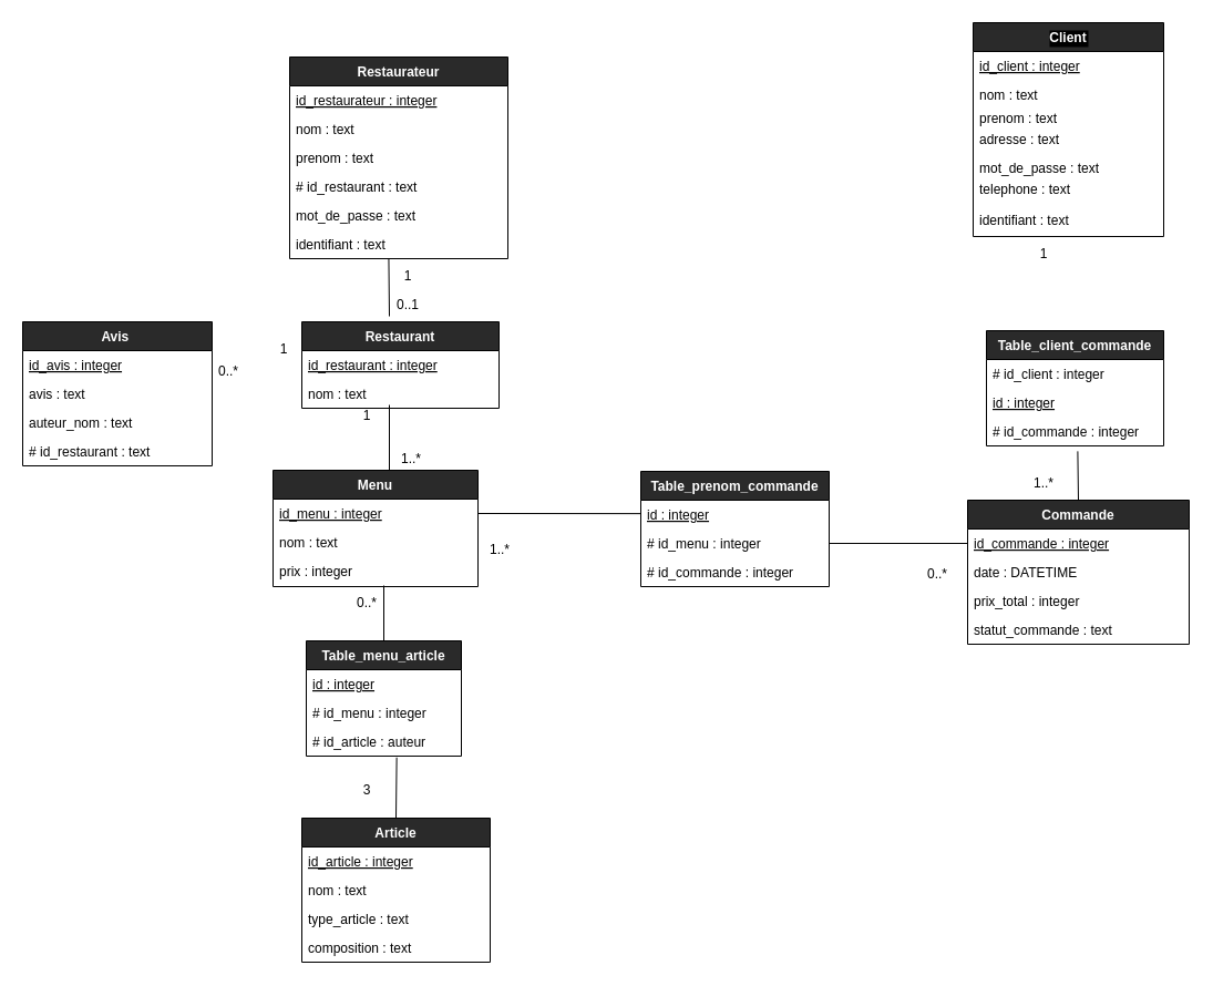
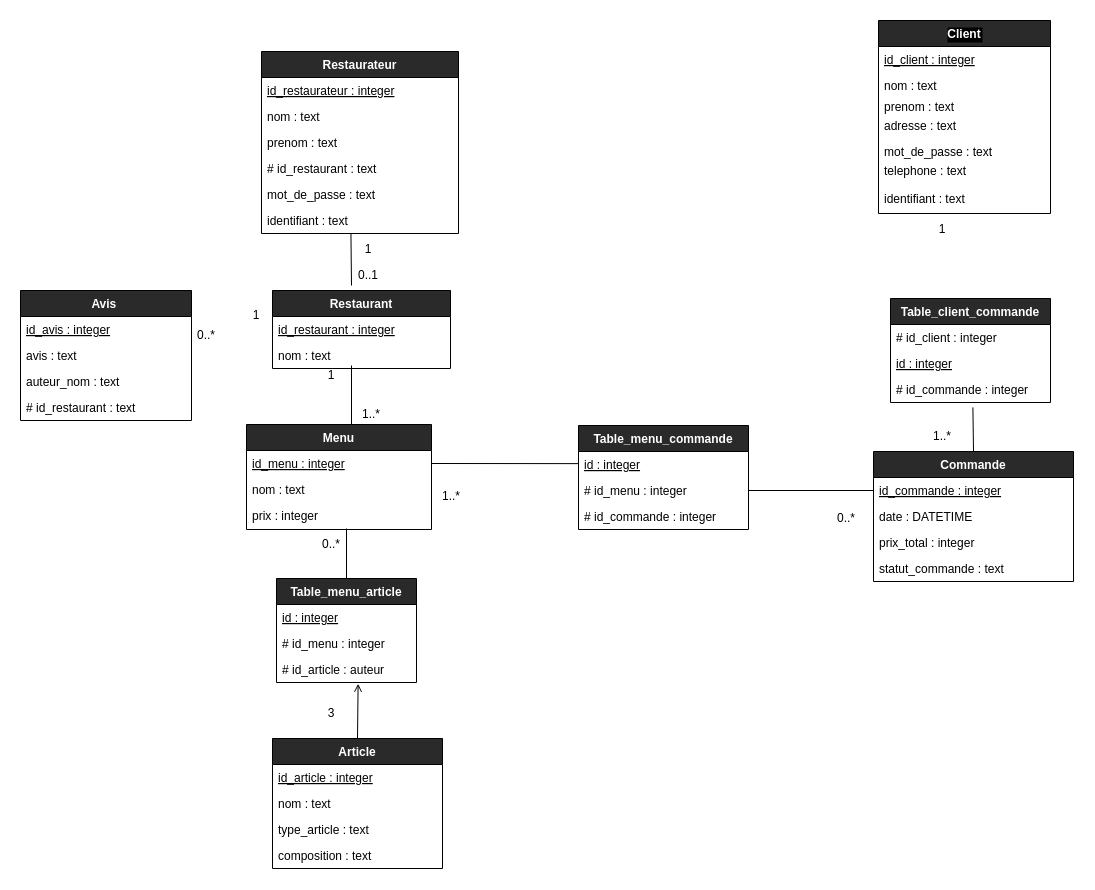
  <mxCell id="0" />
  <mxCell id="1" parent="0" />
  <mxCell id="2" value="&lt;font color=&quot;#000000&quot;&gt;0..1&lt;/font&gt;" style="text;html=1;strokeColor=none;fillColor=none;align=center;verticalAlign=middle;whiteSpace=wrap;rounded=1;" parent="1" vertex="1"><mxGeometry x="348" y="265" width="40" height="20" as="geometry" /></mxCell>
  <mxCell id="3" value="&lt;font color=&quot;#000000&quot;&gt;1&lt;/font&gt;" style="text;html=1;strokeColor=none;fillColor=none;align=center;verticalAlign=middle;whiteSpace=wrap;rounded=1;arcSize=0;" parent="1" vertex="1"><mxGeometry x="922" y="219" width="40" height="20" as="geometry" /></mxCell>
  <mxCell id="4" value="&lt;font color=&quot;#000000&quot;&gt;1..*&lt;/font&gt;" style="text;html=1;strokeColor=none;fillColor=none;align=center;verticalAlign=middle;whiteSpace=wrap;rounded=1;arcSize=0;" parent="1" vertex="1"><mxGeometry x="922" y="426" width="40" height="20" as="geometry" /></mxCell>
  <mxCell id="5" value="&lt;font color=&quot;#000000&quot;&gt;1&lt;/font&gt;" style="text;html=1;strokeColor=none;fillColor=none;align=center;verticalAlign=middle;whiteSpace=wrap;rounded=1;" parent="1" vertex="1"><mxGeometry x="348" y="239" width="40" height="20" as="geometry" /></mxCell>
  <mxCell id="6" style="edgeStyle=orthogonalEdgeStyle;curved=0;sketch=0;orthogonalLoop=1;jettySize=auto;html=1;exitX=0.5;exitY=1;exitDx=0;exitDy=0;" parent="1" source="5" target="5" edge="1"><mxGeometry relative="1" as="geometry" /></mxCell>
  <mxCell id="7" style="edgeStyle=orthogonalEdgeStyle;curved=0;sketch=0;orthogonalLoop=1;jettySize=auto;html=1;exitX=0.5;exitY=1;exitDx=0;exitDy=0;" parent="1" edge="1"><mxGeometry relative="1" as="geometry"><mxPoint x="371" y="520" as="sourcePoint" /><mxPoint x="371" y="520" as="targetPoint" /></mxGeometry></mxCell>
  <mxCell id="8" value="Restaurateur" style="swimlane;fontStyle=1;childLayout=stackLayout;horizontal=1;startSize=26;horizontalStack=0;resizeParent=1;resizeParentMax=0;resizeLast=0;collapsible=1;marginBottom=0;rounded=0;shadow=0;glass=0;sketch=0;fillColor=#2a2a2a;fontColor=#FFFFFF;" parent="1" vertex="1"><mxGeometry x="261" y="51" width="197" height="182" as="geometry" /></mxCell>
  <mxCell id="9" value="id_restaurateur : integer" style="text;strokeColor=none;fillColor=none;align=left;verticalAlign=top;spacingLeft=4;spacingRight=4;overflow=hidden;rotatable=0;points=[[0,0.5],[1,0.5]];portConstraint=eastwest;fontStyle=4;fontColor=#000000;" parent="8" vertex="1"><mxGeometry y="26" width="197" height="26" as="geometry" /></mxCell>
  <mxCell id="10" value="nom : text" style="text;strokeColor=none;fillColor=none;align=left;verticalAlign=top;spacingLeft=4;spacingRight=4;overflow=hidden;rotatable=0;points=[[0,0.5],[1,0.5]];portConstraint=eastwest;fontColor=#000000;" parent="8" vertex="1"><mxGeometry y="52" width="197" height="26" as="geometry" /></mxCell>
  <mxCell id="11" value="prenom : text&#10;" style="text;strokeColor=none;fillColor=none;align=left;verticalAlign=top;spacingLeft=4;spacingRight=4;overflow=hidden;rotatable=0;points=[[0,0.5],[1,0.5]];portConstraint=eastwest;fontColor=#000000;" parent="8" vertex="1"><mxGeometry y="78" width="197" height="26" as="geometry" /></mxCell>
  <mxCell id="12" value="# id_restaurant : text" style="text;strokeColor=none;fillColor=none;align=left;verticalAlign=top;spacingLeft=4;spacingRight=4;overflow=hidden;rotatable=0;points=[[0,0.5],[1,0.5]];portConstraint=eastwest;labelBackgroundColor=#ffffff;fontColor=#000000;" parent="8" vertex="1"><mxGeometry y="104" width="197" height="26" as="geometry" /></mxCell>
  <mxCell id="13" value="mot_de_passe : text" style="text;strokeColor=none;fillColor=none;align=left;verticalAlign=top;spacingLeft=4;spacingRight=4;overflow=hidden;rotatable=0;points=[[0,0.5],[1,0.5]];portConstraint=eastwest;labelBackgroundColor=#ffffff;fontColor=#000000;" parent="8" vertex="1"><mxGeometry y="130" width="197" height="26" as="geometry" /></mxCell>
  <mxCell id="14" value="identifiant : text" style="text;strokeColor=none;fillColor=none;align=left;verticalAlign=top;spacingLeft=4;spacingRight=4;overflow=hidden;rotatable=0;points=[[0,0.5],[1,0.5]];portConstraint=eastwest;labelBackgroundColor=#ffffff;fontColor=#000000;" parent="8" vertex="1"><mxGeometry y="156" width="197" height="26" as="geometry" /></mxCell>
  <mxCell id="15" value="Restaurant" style="swimlane;fontStyle=1;childLayout=stackLayout;horizontal=1;startSize=26;horizontalStack=0;resizeParent=1;resizeParentMax=0;resizeLast=0;collapsible=1;marginBottom=0;rounded=0;shadow=0;glass=0;sketch=0;fillColor=#2a2a2a;fontColor=#FFFFFF;" parent="1" vertex="1"><mxGeometry x="272" y="290" width="178" height="78" as="geometry" /></mxCell>
  <mxCell id="16" value="id_restaurant : integer" style="text;strokeColor=none;fillColor=none;align=left;verticalAlign=top;spacingLeft=4;spacingRight=4;overflow=hidden;rotatable=0;points=[[0,0.5],[1,0.5]];portConstraint=eastwest;fontStyle=4;fontColor=#000000;" parent="15" vertex="1"><mxGeometry y="26" width="178" height="26" as="geometry" /></mxCell>
  <mxCell id="17" value="nom : text" style="text;strokeColor=none;fillColor=none;align=left;verticalAlign=top;spacingLeft=4;spacingRight=4;overflow=hidden;rotatable=0;points=[[0,0.5],[1,0.5]];portConstraint=eastwest;rounded=0;shadow=0;glass=0;sketch=0;fontColor=#000000;" parent="15" vertex="1"><mxGeometry y="52" width="178" height="26" as="geometry" /></mxCell>
  <mxCell id="18" value="" style="endArrow=none;html=1;strokeColor=#000000;entryX=0.454;entryY=1;entryDx=0;entryDy=0;entryPerimeter=0;" parent="1" target="14" edge="1"><mxGeometry width="50" height="50" relative="1" as="geometry"><mxPoint x="351" y="285" as="sourcePoint" /><mxPoint x="351" y="246" as="targetPoint" /></mxGeometry></mxCell>
  <mxCell id="19" value="Menu" style="swimlane;fontStyle=1;childLayout=stackLayout;horizontal=1;startSize=26;horizontalStack=0;resizeParent=1;resizeParentMax=0;resizeLast=0;collapsible=1;marginBottom=0;rounded=0;shadow=0;glass=0;sketch=0;fillColor=#2a2a2a;fontColor=#FFFFFF;" parent="1" vertex="1"><mxGeometry x="246" y="424" width="185" height="105" as="geometry" /></mxCell>
  <mxCell id="20" value="id_menu : integer" style="text;strokeColor=none;fillColor=none;align=left;verticalAlign=top;spacingLeft=4;spacingRight=4;overflow=hidden;rotatable=0;points=[[0,0.5],[1,0.5]];portConstraint=eastwest;fontStyle=4;fontColor=#000000;" parent="19" vertex="1"><mxGeometry y="26" width="185" height="26" as="geometry" /></mxCell>
  <mxCell id="21" value="nom : text" style="text;strokeColor=none;fillColor=none;align=left;verticalAlign=top;spacingLeft=4;spacingRight=4;overflow=hidden;rotatable=0;points=[[0,0.5],[1,0.5]];portConstraint=eastwest;fontColor=#000000;" parent="19" vertex="1"><mxGeometry y="52" width="185" height="26" as="geometry" /></mxCell>
  <mxCell id="22" value="prix : integer" style="text;strokeColor=none;fillColor=none;align=left;verticalAlign=top;spacingLeft=4;spacingRight=4;overflow=hidden;rotatable=0;points=[[0,0.5],[1,0.5]];portConstraint=eastwest;fontColor=#000000;" parent="19" vertex="1"><mxGeometry y="78" width="185" height="27" as="geometry" /></mxCell>
  <mxCell id="23" value="" style="endArrow=none;html=1;exitX=0;exitY=1;exitDx=0;exitDy=0;strokeColor=#000000;" parent="1" source="25" edge="1"><mxGeometry width="50" height="50" relative="1" as="geometry"><mxPoint x="298" y="387" as="sourcePoint" /><mxPoint x="351" y="365" as="targetPoint" /></mxGeometry></mxCell>
  <mxCell id="24" value="&lt;font color=&quot;#000000&quot;&gt;1&lt;/font&gt;" style="text;html=1;strokeColor=none;fillColor=none;align=center;verticalAlign=middle;whiteSpace=wrap;rounded=0;shadow=0;glass=0;sketch=0;" parent="1" vertex="1"><mxGeometry x="311" y="365" width="40" height="20" as="geometry" /></mxCell>
  <mxCell id="25" value="&lt;font color=&quot;#000000&quot;&gt;1..*&lt;/font&gt;" style="text;html=1;strokeColor=none;fillColor=none;align=center;verticalAlign=middle;whiteSpace=wrap;rounded=0;shadow=0;glass=0;sketch=0;" parent="1" vertex="1"><mxGeometry x="351" y="404" width="40" height="20" as="geometry" /></mxCell>
- <mxCell id="26" style="edgeStyle=none;html=1;exitX=0.5;exitY=0;exitDx=0;exitDy=0;entryX=0.583;entryY=1.049;entryDx=0;entryDy=0;entryPerimeter=0;endArrow=none;endFill=0;strokeColor=#000000;" edge="1" parent="1" source="27" target="38"><mxGeometry relative="1" as="geometry" /></mxCell>
+ <mxCell id="26" style="edgeStyle=none;html=1;exitX=0.5;exitY=0;exitDx=0;exitDy=0;entryX=0.583;entryY=1.049;entryDx=0;entryDy=0;entryPerimeter=0;endArrow=open;endFill=0;strokeColor=#000000;" edge="1" parent="1" source="27" target="38"><mxGeometry relative="1" as="geometry" /></mxCell>
  <mxCell id="27" value="Article" style="swimlane;fontStyle=1;childLayout=stackLayout;horizontal=1;startSize=26;horizontalStack=0;resizeParent=1;resizeParentMax=0;resizeLast=0;collapsible=1;marginBottom=0;rounded=0;shadow=0;glass=0;sketch=0;fillColor=#2a2a2a;fontColor=#FFFFFF;" parent="1" vertex="1"><mxGeometry x="272" y="738" width="170" height="130" as="geometry" /></mxCell>
  <mxCell id="28" value="id_article : integer" style="text;strokeColor=none;fillColor=none;align=left;verticalAlign=top;spacingLeft=4;spacingRight=4;overflow=hidden;rotatable=0;points=[[0,0.5],[1,0.5]];portConstraint=eastwest;fontStyle=4;fontColor=#000000;" parent="27" vertex="1"><mxGeometry y="26" width="170" height="26" as="geometry" /></mxCell>
  <mxCell id="29" value="nom : text" style="text;strokeColor=none;fillColor=none;align=left;verticalAlign=top;spacingLeft=4;spacingRight=4;overflow=hidden;rotatable=0;points=[[0,0.5],[1,0.5]];portConstraint=eastwest;fontColor=#000000;" parent="27" vertex="1"><mxGeometry y="52" width="170" height="26" as="geometry" /></mxCell>
  <mxCell id="30" value="type_article : text" style="text;strokeColor=none;fillColor=none;align=left;verticalAlign=top;spacingLeft=4;spacingRight=4;overflow=hidden;rotatable=0;points=[[0,0.5],[1,0.5]];portConstraint=eastwest;fontColor=#000000;" parent="27" vertex="1"><mxGeometry y="78" width="170" height="26" as="geometry" /></mxCell>
  <mxCell id="31" value="composition : text" style="text;strokeColor=none;fillColor=none;align=left;verticalAlign=top;spacingLeft=4;spacingRight=4;overflow=hidden;rotatable=0;points=[[0,0.5],[1,0.5]];portConstraint=eastwest;rounded=0;shadow=0;glass=0;sketch=0;fontColor=#000000;" parent="27" vertex="1"><mxGeometry y="104" width="170" height="26" as="geometry" /></mxCell>
  <mxCell id="32" value="&lt;font color=&quot;#000000&quot;&gt;0..*&lt;/font&gt;" style="text;html=1;strokeColor=none;fillColor=none;align=center;verticalAlign=middle;whiteSpace=wrap;rounded=0;shadow=0;glass=0;sketch=0;" parent="1" vertex="1"><mxGeometry x="316" y="528" width="30" height="31" as="geometry" /></mxCell>
  <mxCell id="33" value="&lt;font color=&quot;#000000&quot;&gt;3&lt;/font&gt;" style="text;html=1;strokeColor=none;fillColor=none;align=center;verticalAlign=middle;whiteSpace=wrap;rounded=0;shadow=0;glass=0;sketch=0;" parent="1" vertex="1"><mxGeometry x="311" y="703" width="40" height="20" as="geometry" /></mxCell>
  <mxCell id="34" style="edgeStyle=none;html=1;exitX=0.5;exitY=0;exitDx=0;exitDy=0;entryX=1;entryY=0;entryDx=0;entryDy=0;endArrow=none;endFill=0;strokeColor=#000000;" edge="1" parent="1" source="35" target="32"><mxGeometry relative="1" as="geometry" /></mxCell>
  <mxCell id="35" value="Table_menu_article" style="swimlane;fontStyle=1;childLayout=stackLayout;horizontal=1;startSize=26;horizontalStack=0;resizeParent=1;resizeParentMax=0;resizeLast=0;collapsible=1;marginBottom=0;rounded=0;shadow=0;glass=0;sketch=0;fillColor=#2a2a2a;fontColor=#FFFFFF;" parent="1" vertex="1"><mxGeometry x="276" y="578" width="140" height="104" as="geometry" /></mxCell>
  <mxCell id="36" value="id : integer" style="text;strokeColor=none;fillColor=none;align=left;verticalAlign=top;spacingLeft=4;spacingRight=4;overflow=hidden;rotatable=0;points=[[0,0.5],[1,0.5]];portConstraint=eastwest;fontStyle=4;fontColor=#000000;" parent="35" vertex="1"><mxGeometry y="26" width="140" height="26" as="geometry" /></mxCell>
  <mxCell id="37" value="# id_menu : integer" style="text;strokeColor=none;fillColor=none;align=left;verticalAlign=top;spacingLeft=4;spacingRight=4;overflow=hidden;rotatable=0;points=[[0,0.5],[1,0.5]];portConstraint=eastwest;fontColor=#000000;" parent="35" vertex="1"><mxGeometry y="52" width="140" height="26" as="geometry" /></mxCell>
  <mxCell id="38" value="# id_article : auteur" style="text;strokeColor=none;fillColor=none;align=left;verticalAlign=top;spacingLeft=4;spacingRight=4;overflow=hidden;rotatable=0;points=[[0,0.5],[1,0.5]];portConstraint=eastwest;fontColor=#000000;" parent="35" vertex="1"><mxGeometry y="78" width="140" height="26" as="geometry" /></mxCell>
  <mxCell id="39" value="Client" style="swimlane;fontStyle=1;childLayout=stackLayout;horizontal=1;startSize=26;horizontalStack=0;resizeParent=1;resizeParentMax=0;resizeLast=0;collapsible=1;marginBottom=0;rounded=0;shadow=0;glass=0;sketch=0;fillColor=#2a2a2a;labelBackgroundColor=#000000;fontColor=#FFFFFF;" parent="1" vertex="1"><mxGeometry x="878" y="20" width="172" height="193" as="geometry" /></mxCell>
  <mxCell id="40" value="id_client : integer" style="text;strokeColor=none;fillColor=none;align=left;verticalAlign=top;spacingLeft=4;spacingRight=4;overflow=hidden;rotatable=0;points=[[0,0.5],[1,0.5]];portConstraint=eastwest;fontStyle=4;fontColor=#000000;" parent="39" vertex="1"><mxGeometry y="26" width="172" height="26" as="geometry" /></mxCell>
  <mxCell id="41" value="nom : text" style="text;strokeColor=none;fillColor=none;align=left;verticalAlign=top;spacingLeft=4;spacingRight=4;overflow=hidden;rotatable=0;points=[[0,0.5],[1,0.5]];portConstraint=eastwest;fontColor=#000000;" parent="39" vertex="1"><mxGeometry y="52" width="172" height="21" as="geometry" /></mxCell>
  <mxCell id="42" value="prenom : text" style="text;strokeColor=none;fillColor=none;align=left;verticalAlign=top;spacingLeft=4;spacingRight=4;overflow=hidden;rotatable=0;points=[[0,0.5],[1,0.5]];portConstraint=eastwest;fontColor=#000000;" parent="39" vertex="1"><mxGeometry y="73" width="172" height="19" as="geometry" /></mxCell>
  <mxCell id="43" value="adresse : text" style="text;strokeColor=none;fillColor=none;align=left;verticalAlign=top;spacingLeft=4;spacingRight=4;overflow=hidden;rotatable=0;points=[[0,0.5],[1,0.5]];portConstraint=eastwest;fontColor=#000000;" parent="39" vertex="1"><mxGeometry y="92" width="172" height="26" as="geometry" /></mxCell>
  <mxCell id="44" value="mot_de_passe : text" style="text;strokeColor=none;fillColor=none;align=left;verticalAlign=top;spacingLeft=4;spacingRight=4;overflow=hidden;rotatable=0;points=[[0,0.5],[1,0.5]];portConstraint=eastwest;fontColor=#000000;" parent="39" vertex="1"><mxGeometry y="118" width="172" height="19" as="geometry" /></mxCell>
  <mxCell id="45" value="telephone : text&#10;&#10;identifiant : text&#10;" style="text;strokeColor=none;fillColor=none;align=left;verticalAlign=top;spacingLeft=4;spacingRight=4;overflow=hidden;rotatable=0;points=[[0,0.5],[1,0.5]];portConstraint=eastwest;rounded=1;fontColor=#000000;" parent="39" vertex="1"><mxGeometry y="137" width="172" height="56" as="geometry" /></mxCell>
  <mxCell id="46" value="Table_client_commande" style="swimlane;fontStyle=1;childLayout=stackLayout;horizontal=1;startSize=26;horizontalStack=0;resizeParent=1;resizeParentMax=0;resizeLast=0;collapsible=1;marginBottom=0;rounded=0;shadow=0;glass=0;sketch=0;fillColor=#2a2a2a;fontColor=#FFFFFF;" parent="1" vertex="1"><mxGeometry x="890" y="298" width="160" height="104" as="geometry" /></mxCell>
  <mxCell id="47" value="# id_client : integer" style="text;strokeColor=none;fillColor=none;align=left;verticalAlign=top;spacingLeft=4;spacingRight=4;overflow=hidden;rotatable=0;points=[[0,0.5],[1,0.5]];portConstraint=eastwest;fontColor=#000000;" parent="46" vertex="1"><mxGeometry y="26" width="160" height="26" as="geometry" /></mxCell>
  <mxCell id="48" value="id : integer" style="text;strokeColor=none;fillColor=none;align=left;verticalAlign=top;spacingLeft=4;spacingRight=4;overflow=hidden;rotatable=0;points=[[0,0.5],[1,0.5]];portConstraint=eastwest;fontStyle=4;fontColor=#000000;" parent="46" vertex="1"><mxGeometry y="52" width="160" height="26" as="geometry" /></mxCell>
  <mxCell id="49" value="# id_commande : integer" style="text;strokeColor=none;fillColor=none;align=left;verticalAlign=top;spacingLeft=4;spacingRight=4;overflow=hidden;rotatable=0;points=[[0,0.5],[1,0.5]];portConstraint=eastwest;fontColor=#000000;" parent="46" vertex="1"><mxGeometry y="78" width="160" height="26" as="geometry" /></mxCell>
  <mxCell id="50" style="edgeStyle=none;html=1;exitX=0.5;exitY=0;exitDx=0;exitDy=0;entryX=0.515;entryY=1.187;entryDx=0;entryDy=0;entryPerimeter=0;endArrow=none;endFill=0;strokeColor=#000000;" edge="1" parent="1" source="51" target="49"><mxGeometry relative="1" as="geometry" /></mxCell>
  <mxCell id="51" value="Commande" style="swimlane;fontStyle=1;childLayout=stackLayout;horizontal=1;startSize=26;horizontalStack=0;resizeParent=1;resizeParentMax=0;resizeLast=0;collapsible=1;marginBottom=0;rounded=0;shadow=0;glass=0;sketch=0;fillColor=#2a2a2a;fontColor=#FFFFFF;" parent="1" vertex="1"><mxGeometry x="873" y="451" width="200" height="130" as="geometry" /></mxCell>
  <mxCell id="52" value="id_commande : integer" style="text;strokeColor=none;fillColor=none;align=left;verticalAlign=top;spacingLeft=4;spacingRight=4;overflow=hidden;rotatable=0;points=[[0,0.5],[1,0.5]];portConstraint=eastwest;fontStyle=4;fontColor=#000000;" parent="51" vertex="1"><mxGeometry y="26" width="200" height="26" as="geometry" /></mxCell>
  <mxCell id="53" value="date : DATETIME" style="text;strokeColor=none;fillColor=none;align=left;verticalAlign=top;spacingLeft=4;spacingRight=4;overflow=hidden;rotatable=0;points=[[0,0.5],[1,0.5]];portConstraint=eastwest;fontColor=#000000;" parent="51" vertex="1"><mxGeometry y="52" width="200" height="26" as="geometry" /></mxCell>
  <mxCell id="54" value="prix_total : integer" style="text;strokeColor=none;fillColor=none;align=left;verticalAlign=top;spacingLeft=4;spacingRight=4;overflow=hidden;rotatable=0;points=[[0,0.5],[1,0.5]];portConstraint=eastwest;fontColor=#000000;" parent="51" vertex="1"><mxGeometry y="78" width="200" height="26" as="geometry" /></mxCell>
  <mxCell id="55" value="statut_commande : text" style="text;strokeColor=none;fillColor=none;align=left;verticalAlign=top;spacingLeft=4;spacingRight=4;overflow=hidden;rotatable=0;points=[[0,0.5],[1,0.5]];portConstraint=eastwest;rounded=0;shadow=0;glass=0;sketch=0;fontColor=#000000;" parent="51" vertex="1"><mxGeometry y="104" width="200" height="26" as="geometry" /></mxCell>
  <mxCell id="56" value="" style="endArrow=none;html=1;exitX=1;exitY=0.5;exitDx=0;exitDy=0;entryX=0;entryY=0.5;entryDx=0;entryDy=0;strokeColor=#000000;" parent="1" source="61" target="52" edge="1"><mxGeometry width="50" height="50" relative="1" as="geometry"><mxPoint x="491" y="515" as="sourcePoint" /><mxPoint x="541" y="465" as="targetPoint" /></mxGeometry></mxCell>
  <mxCell id="57" value="&lt;font color=&quot;#000000&quot;&gt;1..*&lt;/font&gt;" style="text;html=1;strokeColor=none;fillColor=none;align=center;verticalAlign=middle;whiteSpace=wrap;rounded=0;shadow=0;glass=0;sketch=0;" parent="1" vertex="1"><mxGeometry x="431" y="486" width="40" height="20" as="geometry" /></mxCell>
  <mxCell id="58" value="&lt;font color=&quot;#000000&quot;&gt;0..*&lt;/font&gt;" style="text;html=1;strokeColor=none;fillColor=none;align=center;verticalAlign=middle;whiteSpace=wrap;rounded=0;shadow=0;glass=0;sketch=0;" parent="1" vertex="1"><mxGeometry x="826" y="508" width="40" height="20" as="geometry" /></mxCell>
- <mxCell id="59" value="Table_prenom_commande" style="swimlane;fontStyle=1;childLayout=stackLayout;horizontal=1;startSize=26;horizontalStack=0;resizeParent=1;resizeParentMax=0;resizeLast=0;collapsible=1;marginBottom=0;rounded=0;shadow=0;glass=0;sketch=0;fillColor=#2a2a2a;fontColor=#FFFFFF;" parent="1" vertex="1"><mxGeometry x="578" y="425" width="170" height="104" as="geometry" /></mxCell>
+ <mxCell id="59" value="Table_menu_commande" style="swimlane;fontStyle=1;childLayout=stackLayout;horizontal=1;startSize=26;horizontalStack=0;resizeParent=1;resizeParentMax=0;resizeLast=0;collapsible=1;marginBottom=0;rounded=0;shadow=0;glass=0;sketch=0;fillColor=#2a2a2a;fontColor=#FFFFFF;" parent="1" vertex="1"><mxGeometry x="578" y="425" width="170" height="104" as="geometry" /></mxCell>
  <mxCell id="60" value="id : integer" style="text;strokeColor=none;fillColor=none;align=left;verticalAlign=top;spacingLeft=4;spacingRight=4;overflow=hidden;rotatable=0;points=[[0,0.5],[1,0.5]];portConstraint=eastwest;fontStyle=4;fontColor=#000000;" parent="59" vertex="1"><mxGeometry y="26" width="170" height="26" as="geometry" /></mxCell>
  <mxCell id="61" value="# id_menu : integer" style="text;strokeColor=none;fillColor=none;align=left;verticalAlign=top;spacingLeft=4;spacingRight=4;overflow=hidden;rotatable=0;points=[[0,0.5],[1,0.5]];portConstraint=eastwest;fontColor=#000000;" parent="59" vertex="1"><mxGeometry y="52" width="170" height="26" as="geometry" /></mxCell>
  <mxCell id="62" value="# id_commande : integer" style="text;strokeColor=none;fillColor=none;align=left;verticalAlign=top;spacingLeft=4;spacingRight=4;overflow=hidden;rotatable=0;points=[[0,0.5],[1,0.5]];portConstraint=eastwest;fontColor=#000000;" parent="59" vertex="1"><mxGeometry y="78" width="170" height="26" as="geometry" /></mxCell>
  <mxCell id="63" value="Avis " style="swimlane;fontStyle=1;childLayout=stackLayout;horizontal=1;startSize=26;horizontalStack=0;resizeParent=1;resizeParentMax=0;resizeLast=0;collapsible=1;marginBottom=0;rounded=0;shadow=0;glass=0;sketch=0;fillColor=#2a2a2a;fontColor=#FFFFFF;" parent="1" vertex="1"><mxGeometry x="20" y="290" width="171" height="130" as="geometry" /></mxCell>
  <mxCell id="64" value="id_avis : integer" style="text;strokeColor=none;fillColor=none;align=left;verticalAlign=top;spacingLeft=4;spacingRight=4;overflow=hidden;rotatable=0;points=[[0,0.5],[1,0.5]];portConstraint=eastwest;fontStyle=4;fontColor=#000000;" parent="63" vertex="1"><mxGeometry y="26" width="171" height="26" as="geometry" /></mxCell>
  <mxCell id="65" value="avis : text" style="text;strokeColor=none;fillColor=none;align=left;verticalAlign=top;spacingLeft=4;spacingRight=4;overflow=hidden;rotatable=0;points=[[0,0.5],[1,0.5]];portConstraint=eastwest;fontColor=#000000;" parent="63" vertex="1"><mxGeometry y="52" width="171" height="26" as="geometry" /></mxCell>
  <mxCell id="66" value="auteur_nom : text" style="text;strokeColor=none;fillColor=none;align=left;verticalAlign=top;spacingLeft=4;spacingRight=4;overflow=hidden;rotatable=0;points=[[0,0.5],[1,0.5]];portConstraint=eastwest;fontColor=#000000;" parent="63" vertex="1"><mxGeometry y="78" width="171" height="26" as="geometry" /></mxCell>
  <mxCell id="67" value="# id_restaurant : text" style="text;strokeColor=none;fillColor=none;align=left;verticalAlign=top;spacingLeft=4;spacingRight=4;overflow=hidden;rotatable=0;points=[[0,0.5],[1,0.5]];portConstraint=eastwest;rounded=0;shadow=0;glass=0;sketch=0;fontColor=#000000;" parent="63" vertex="1"><mxGeometry y="104" width="171" height="26" as="geometry" /></mxCell>
  <mxCell id="68" value="&lt;font color=&quot;#000000&quot;&gt;0..*&lt;/font&gt;" style="text;html=1;strokeColor=none;fillColor=none;align=center;verticalAlign=middle;whiteSpace=wrap;rounded=0;shadow=0;glass=0;sketch=0;" parent="1" vertex="1"><mxGeometry x="186" y="325" width="40" height="20" as="geometry" /></mxCell>
  <mxCell id="69" value="&lt;font color=&quot;#000000&quot;&gt;1&lt;/font&gt;" style="text;html=1;strokeColor=none;fillColor=none;align=center;verticalAlign=middle;whiteSpace=wrap;rounded=0;shadow=0;glass=0;sketch=0;" parent="1" vertex="1"><mxGeometry x="236" y="305" width="40" height="20" as="geometry" /></mxCell>
  <mxCell id="70" style="edgeStyle=none;html=1;exitX=1;exitY=0.5;exitDx=0;exitDy=0;endArrow=none;endFill=0;strokeColor=#000000;" edge="1" parent="1" source="20"><mxGeometry relative="1" as="geometry"><mxPoint x="578.143" y="463.143" as="targetPoint" /></mxGeometry></mxCell>
